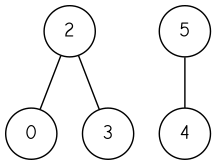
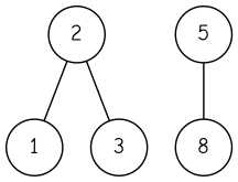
  graph {
    fontname="Comic Neue"
    fontsize=12
    node [fontname="Comic Neue" shape=circle]
    edge [fontname="Comic Neue"]
    2
-   1 [label=0]
+   1
    3
    5
-   4
+   4 [label=8]
    2 -- 1
    2 -- 3
    5 -- 4
  }
